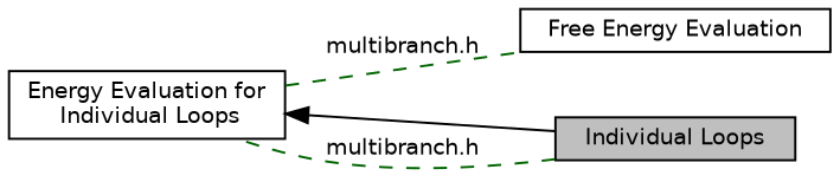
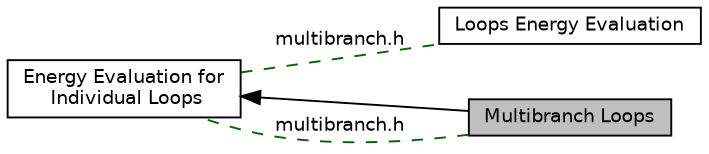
  digraph {
    rankdir=LR
    node [color=black fontname=Helvetica fontsize=10 shape=box]
    edge [color=darkgreen dir=none fontname=Helvetica fontsize=10 labelfontname=Helvetica labelfontsize=10 shape=plaintext style=dashed]
-   n1 [height=0.2 label="Free Energy Evaluation" width=0.4]
+   n1 [height=0.2 label="Loops Energy Evaluation" width=0.4]
    n2 [height=0.2 label="Energy Evaluation for\l Individual Loops" width=0.4]
-   n3 [fillcolor=grey75 fontcolor=black height=0.2 label="Individual Loops" style=filled width=0.4]
+   n3 [fillcolor=grey75 fontcolor=black height=0.2 label="Multibranch Loops" style=filled width=0.4]
    n2 -> n1 [label="multibranch.h"]
    n2 -> n3 [dir=back style=solid color=""]
    n3 -> n2 [label="multibranch.h"]
  }
